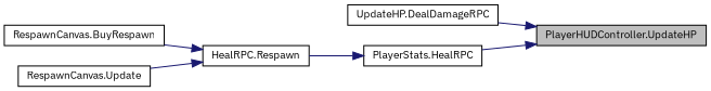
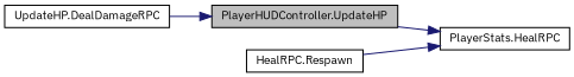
  digraph {
    fontname="IBM Plex Sans"
    rankdir=RL
    node [color=black fillcolor=white fontname="IBM Plex Sans" fontsize=10 shape=record style=filled]
    edge [color=midnightblue dir=back fontname="IBM Plex Sans" fontsize=10 labelfontname=Helvetica labelfontsize=10 style=solid]
    n1 [fillcolor=grey75 fontcolor=black height=0.2 label="PlayerHUDController.UpdateHP" width=0.4]
    n2 [height=0.2 label="UpdateHP.DealDamageRPC" width=0.4]
    n3 [height=0.2 label="PlayerStats.HealRPC" width=0.4]
    n4 [height=0.2 label="HealRPC.Respawn" width=0.4]
-   n5 [height=0.2 label="RespawnCanvas.BuyRespawn" width=0.4]
-   n6 [height=0.2 label="RespawnCanvas.Update" width=0.4]
    n1 -> n2
-   n1 -> n3
+   n3 -> n1
    n3 -> n4
-   n4 -> n5
-   n4 -> n6
  }
